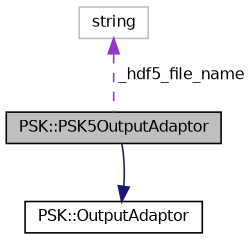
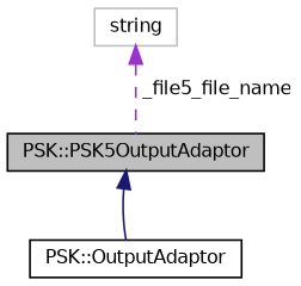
  digraph {
    node [color=black fillcolor=white fontname=Helvetica fontsize=10 shape=record style=filled]
    edge [dir=back fontname=Helvetica fontsize=10 labelfontname=Helvetica labelfontsize=10]
    n1 [fillcolor=grey75 fontcolor=black height=0.2 label="PSK::PSK5OutputAdaptor" width=0.4]
    n2 [height=0.2 label="PSK::OutputAdaptor" width=0.4]
    n3 [color=grey75 height=0.2 label=string width=0.4]
-   n2 -> n1 [color=midnightblue style=solid]
-   n3 -> n1 [color=darkorchid3 label=" _hdf5_file_name" style=dashed]
+   n1 -> n2 [color=midnightblue style=solid]
+   n3 -> n1 [color=darkorchid3 label=" _file5_file_name" style=dashed]
  }
